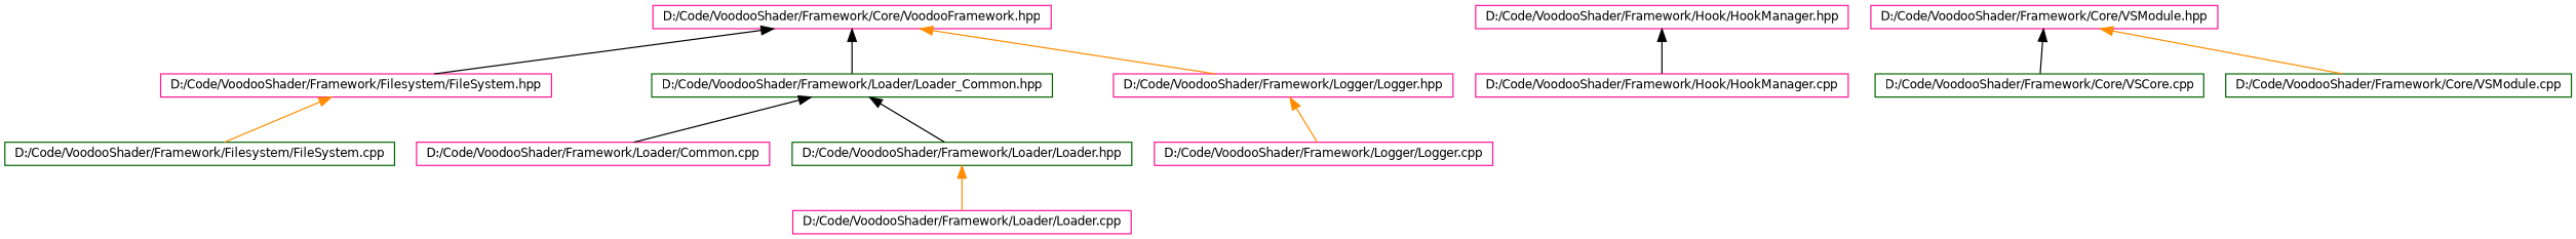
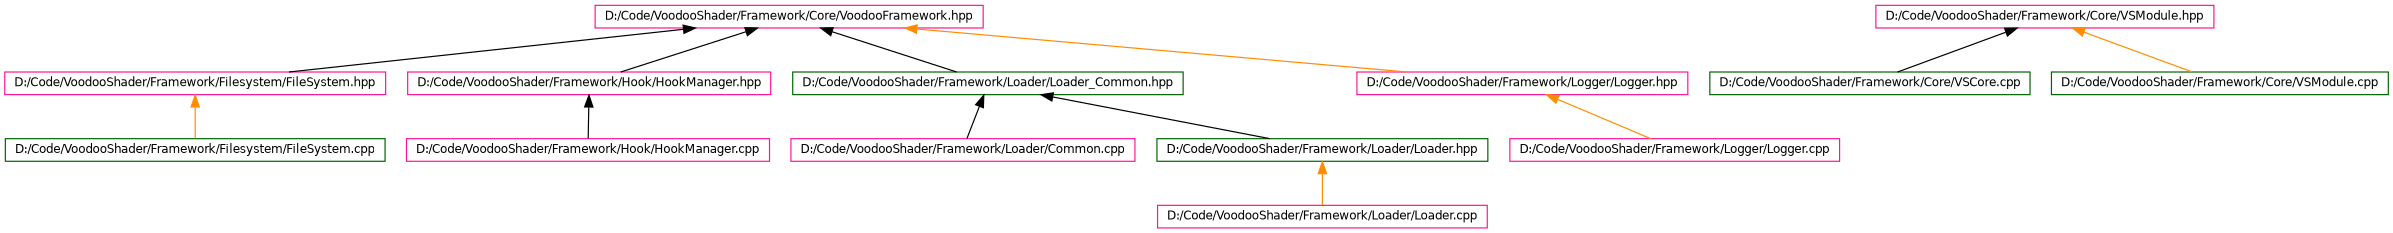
  digraph {
    node [color=deeppink fillcolor=white fontname=Helvetica fontsize=10 shape=record style=filled]
    edge [color=black dir=back fontname=Helvetica fontsize=10 labelfontname=Helvetica labelfontsize=10 style=solid]
    n1 [height=0.2 label="D:/Code/VoodooShader/Framework/Core/VoodooFramework.hpp" width=0.4]
    n2 [height=0.2 label="D:/Code/VoodooShader/Framework/Filesystem/FileSystem.hpp" width=0.4]
    n3 [height=0.2 label="D:/Code/VoodooShader/Framework/Hook/HookManager.hpp" width=0.4]
    n4 [color=darkgreen height=0.2 label="D:/Code/VoodooShader/Framework/Loader/Loader_Common.hpp" width=0.4]
    n5 [height=0.2 label="D:/Code/VoodooShader/Framework/Logger/Logger.hpp" width=0.4]
    n6 [height=0.2 label="D:/Code/VoodooShader/Framework/Core/VSModule.hpp" width=0.4]
    n7 [color=darkgreen height=0.2 label="D:/Code/VoodooShader/Framework/Core/VSCore.cpp" width=0.4]
    n8 [color=darkgreen height=0.2 label="D:/Code/VoodooShader/Framework/Core/VSModule.cpp" width=0.4]
    n9 [color=darkgreen height=0.2 label="D:/Code/VoodooShader/Framework/Filesystem/FileSystem.cpp" width=0.4]
    n10 [height=0.2 label="D:/Code/VoodooShader/Framework/Hook/HookManager.cpp" width=0.4]
    n11 [height=0.2 label="D:/Code/VoodooShader/Framework/Loader/Common.cpp" width=0.4]
    n12 [color=darkgreen height=0.2 label="D:/Code/VoodooShader/Framework/Loader/Loader.hpp" width=0.4]
    n13 [height=0.2 label="D:/Code/VoodooShader/Framework/Logger/Logger.cpp" width=0.4]
    n14 [height=0.2 label="D:/Code/VoodooShader/Framework/Loader/Loader.cpp" width=0.4]
    n1 -> n2
+   n1 -> n3
    n1 -> n4
    n1 -> n5 [color=darkorange]
    n2 -> n9 [color=darkorange]
    n3 -> n10
    n4 -> n11
    n4 -> n12
    n5 -> n13 [color=darkorange]
    n6 -> n7
    n6 -> n8 [color=darkorange]
    n12 -> n14 [color=darkorange]
  }
